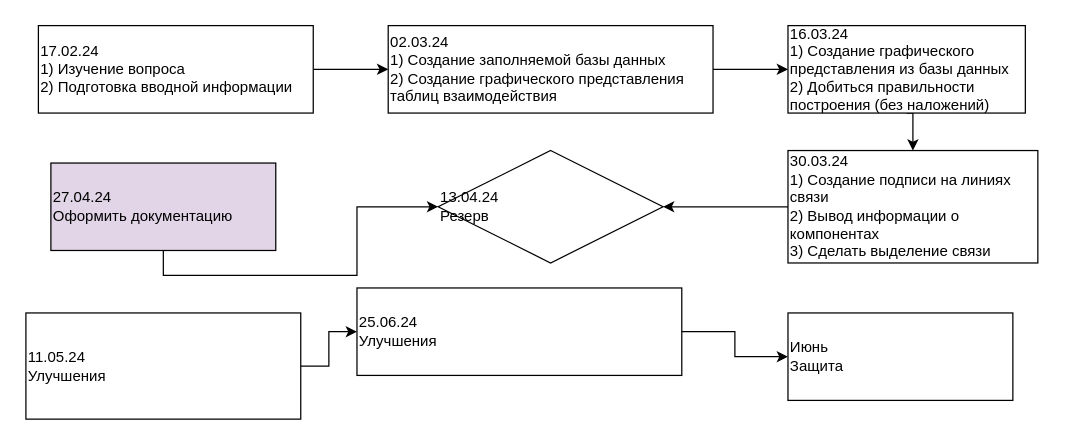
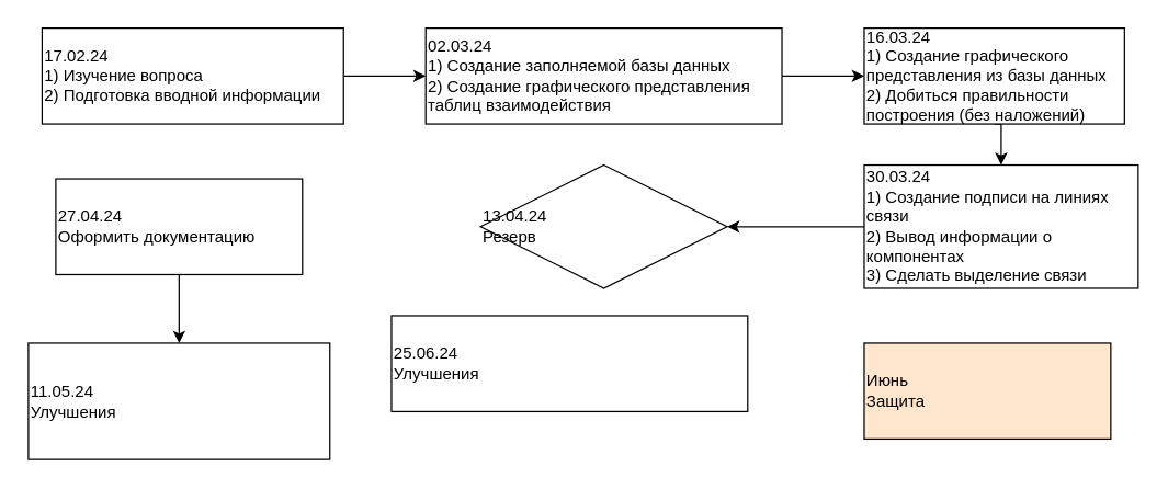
  <mxCell id="0" />
  <mxCell id="1" parent="0" />
  <mxCell id="2" style="edgeStyle=orthogonalEdgeStyle;rounded=0;orthogonalLoop=1;jettySize=auto;html=1;exitX=1;exitY=0.5;exitDx=0;exitDy=0;entryX=0;entryY=0.5;entryDx=0;entryDy=0;" edge="1" parent="1" source="3" target="5"><mxGeometry relative="1" as="geometry" /></mxCell>
  <mxCell id="3" value="17.02.24&lt;br&gt;1) Изучение вопроса&lt;br&gt;2) Подготовка вводной информации" style="rounded=0;whiteSpace=wrap;html=1;align=left;" vertex="1" parent="1"><mxGeometry x="30" y="20" width="220" height="70" as="geometry" /></mxCell>
  <mxCell id="4" style="edgeStyle=orthogonalEdgeStyle;rounded=0;orthogonalLoop=1;jettySize=auto;html=1;exitX=1;exitY=0.5;exitDx=0;exitDy=0;entryX=0;entryY=0.5;entryDx=0;entryDy=0;" edge="1" parent="1" source="5" target="7"><mxGeometry relative="1" as="geometry" /></mxCell>
  <mxCell id="5" value="02.03.24&lt;br&gt;1) Создание заполняемой базы данных&lt;br&gt;2) Создание графического представления таблиц взаимодействия" style="rounded=0;whiteSpace=wrap;html=1;align=left;" vertex="1" parent="1"><mxGeometry x="310" y="20" width="260" height="70" as="geometry" /></mxCell>
  <mxCell id="6" style="edgeStyle=orthogonalEdgeStyle;rounded=0;orthogonalLoop=1;jettySize=auto;html=1;exitX=0.5;exitY=1;exitDx=0;exitDy=0;entryX=0.5;entryY=0;entryDx=0;entryDy=0;" edge="1" parent="1" source="7" target="9"><mxGeometry relative="1" as="geometry" /></mxCell>
  <mxCell id="7" value="16.03.24&lt;br&gt;1) Создание графического представления из базы данных&lt;br&gt;2) Добиться правильности построения (без наложений)" style="rounded=0;whiteSpace=wrap;html=1;align=left;" vertex="1" parent="1"><mxGeometry x="630" y="20" width="190" height="70" as="geometry" /></mxCell>
  <mxCell id="8" style="edgeStyle=orthogonalEdgeStyle;rounded=0;orthogonalLoop=1;jettySize=auto;html=1;exitX=0;exitY=0.5;exitDx=0;exitDy=0;" edge="1" parent="1" source="9" target="10"><mxGeometry relative="1" as="geometry" /></mxCell>
  <mxCell id="9" value="30.03.24&lt;br&gt;1) Создание подписи на линиях связи&lt;br style=&quot;border-color: var(--border-color);&quot;&gt;2) Вывод информации о компонентах&lt;br style=&quot;border-color: var(--border-color);&quot;&gt;3) Сделать выделение связи" style="rounded=0;whiteSpace=wrap;html=1;align=left;" vertex="1" parent="1"><mxGeometry x="630" y="120" width="200" height="90" as="geometry" /></mxCell>
  <mxCell id="10" value="13.04.24&lt;div&gt;Резерв&lt;/div&gt;" style="rhombus;whiteSpace=wrap;html=1;align=left;" vertex="1" parent="1"><mxGeometry x="350" y="120" width="180" height="90" as="geometry" /></mxCell>
- <mxCell id="11" style="edgeStyle=orthogonalEdgeStyle;rounded=0;orthogonalLoop=1;jettySize=auto;html=1;exitX=0.5;exitY=1;exitDx=0;exitDy=0;" edge="1" parent="1" source="12" target="10"><mxGeometry relative="1" as="geometry" /></mxCell>
- <mxCell id="12" value="27.04.24&lt;br&gt;&lt;div&gt;Оформить документацию&lt;/div&gt;" style="rounded=0;whiteSpace=wrap;html=1;align=left;fillColor=#e1d5e7;" vertex="1" parent="1"><mxGeometry x="40" y="130" width="180" height="70" as="geometry" /></mxCell>
- <mxCell id="13" style="edgeStyle=orthogonalEdgeStyle;rounded=0;orthogonalLoop=1;jettySize=auto;html=1;exitX=1;exitY=0.5;exitDx=0;exitDy=0;entryX=0;entryY=0.5;entryDx=0;entryDy=0;" edge="1" parent="1" source="14" target="16"><mxGeometry relative="1" as="geometry" /></mxCell>
+ <mxCell id="11" style="edgeStyle=orthogonalEdgeStyle;rounded=0;orthogonalLoop=1;jettySize=auto;html=1;exitX=0.5;exitY=1;exitDx=0;exitDy=0;entryX=0.5;entryY=0;entryDx=0;entryDy=0;" edge="1" parent="1" source="12" target="14"><mxGeometry relative="1" as="geometry" /></mxCell>
+ <mxCell id="12" value="27.04.24&lt;br&gt;&lt;div&gt;Оформить документацию&lt;/div&gt;" style="rounded=0;whiteSpace=wrap;html=1;align=left;" vertex="1" parent="1"><mxGeometry x="40" y="130" width="180" height="70" as="geometry" /></mxCell>
  <mxCell id="14" value="11.05.24&lt;br&gt;Улучшения" style="rounded=0;whiteSpace=wrap;html=1;align=left;" vertex="1" parent="1"><mxGeometry x="20" y="250" width="220" height="85" as="geometry" /></mxCell>
- <mxCell id="15" style="edgeStyle=orthogonalEdgeStyle;rounded=0;orthogonalLoop=1;jettySize=auto;html=1;exitX=1;exitY=0.5;exitDx=0;exitDy=0;entryX=0;entryY=0.5;entryDx=0;entryDy=0;" edge="1" parent="1" source="16" target="17"><mxGeometry relative="1" as="geometry" /></mxCell>
  <mxCell id="16" value="25.06.24&lt;br&gt;Улучшения" style="rounded=0;whiteSpace=wrap;html=1;align=left;" vertex="1" parent="1"><mxGeometry x="285" y="230" width="260" height="70" as="geometry" /></mxCell>
- <mxCell id="17" value="Июнь&lt;br&gt;Защита" style="rounded=0;whiteSpace=wrap;html=1;align=left;" vertex="1" parent="1"><mxGeometry x="630" y="250" width="180" height="70" as="geometry" /></mxCell>
+ <mxCell id="17" value="Июнь&lt;br&gt;Защита" style="rounded=0;whiteSpace=wrap;html=1;align=left;fillColor=#ffe6cc;" vertex="1" parent="1"><mxGeometry x="630" y="250" width="180" height="70" as="geometry" /></mxCell>
